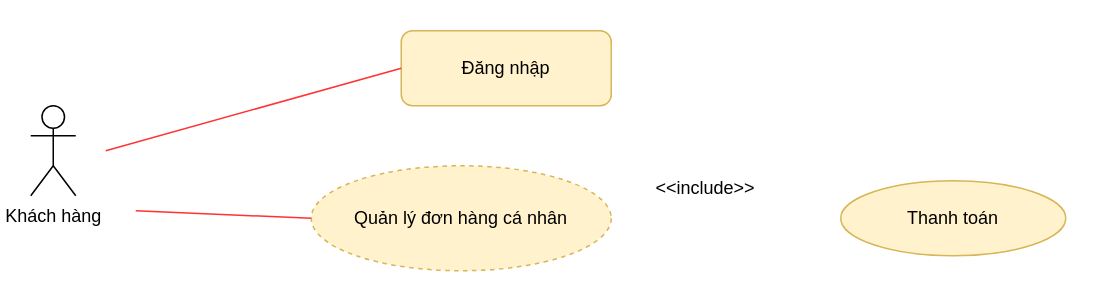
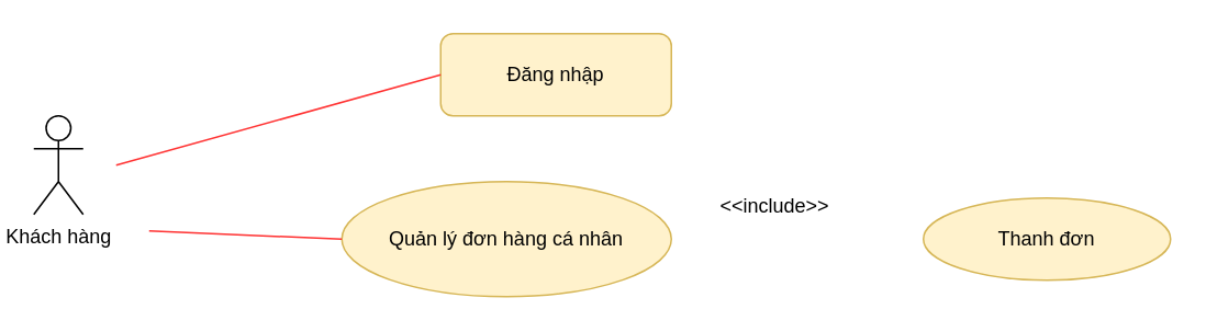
  <mxCell id="0" />
  <mxCell id="1" parent="0" />
  <mxCell id="2" value="Khách hàng" style="shape=umlActor;verticalLabelPosition=bottom;verticalAlign=top;html=1;outlineConnect=0;" vertex="1" parent="1"><mxGeometry x="20" y="70" width="30" height="60" as="geometry" /></mxCell>
  <mxCell id="3" value="Đăng nhập" style="whiteSpace=wrap;html=1;fillColor=#fff2cc;strokeColor=#d6b656;rounded=1;" vertex="1" parent="1"><mxGeometry x="267" y="20" width="140" height="50" as="geometry" /></mxCell>
- <mxCell id="4" value="Quản lý đơn hàng cá nhân" style="ellipse;whiteSpace=wrap;html=1;fillColor=#fff2cc;strokeColor=#d6b656;dashed=1;" vertex="1" parent="1"><mxGeometry x="207" y="110" width="200" height="70" as="geometry" /></mxCell>
- <mxCell id="5" value="Thanh toán" style="ellipse;whiteSpace=wrap;html=1;fillColor=#fff2cc;strokeColor=#d6b656;" vertex="1" parent="1"><mxGeometry x="560" y="120" width="150" height="50" as="geometry" /></mxCell>
+ <mxCell id="4" value="Quản lý đơn hàng cá nhân" style="ellipse;whiteSpace=wrap;html=1;fillColor=#fff2cc;strokeColor=#d6b656;" vertex="1" parent="1"><mxGeometry x="207" y="110" width="200" height="70" as="geometry" /></mxCell>
+ <mxCell id="5" value="Thanh đơn" style="ellipse;whiteSpace=wrap;html=1;fillColor=#fff2cc;strokeColor=#d6b656;" vertex="1" parent="1"><mxGeometry x="560" y="120" width="150" height="50" as="geometry" /></mxCell>
  <mxCell id="6" value="" style="endArrow=none;html=1;rounded=0;strokeColor=#FF3333;entryX=0;entryY=0.5;entryDx=0;entryDy=0;" edge="1" parent="1" target="3"><mxGeometry width="50" height="50" relative="1" as="geometry"><mxPoint x="70" y="100" as="sourcePoint" /><mxPoint x="680" y="40" as="targetPoint" /></mxGeometry></mxCell>
  <mxCell id="7" value="" style="endArrow=none;html=1;rounded=0;strokeColor=#FF3333;entryX=0;entryY=0.5;entryDx=0;entryDy=0;" edge="1" parent="1" target="4"><mxGeometry width="50" height="50" relative="1" as="geometry"><mxPoint x="90" y="140" as="sourcePoint" /><mxPoint x="320" y="70" as="targetPoint" /></mxGeometry></mxCell>
  <mxCell id="8" value="&amp;lt;&amp;lt;include&amp;gt;&amp;gt;" style="text;html=1;strokeColor=none;fillColor=none;align=center;verticalAlign=middle;whiteSpace=wrap;rounded=0;rotation=0;" vertex="1" parent="1"><mxGeometry x="440" y="100" width="60" height="50" as="geometry" /></mxCell>
